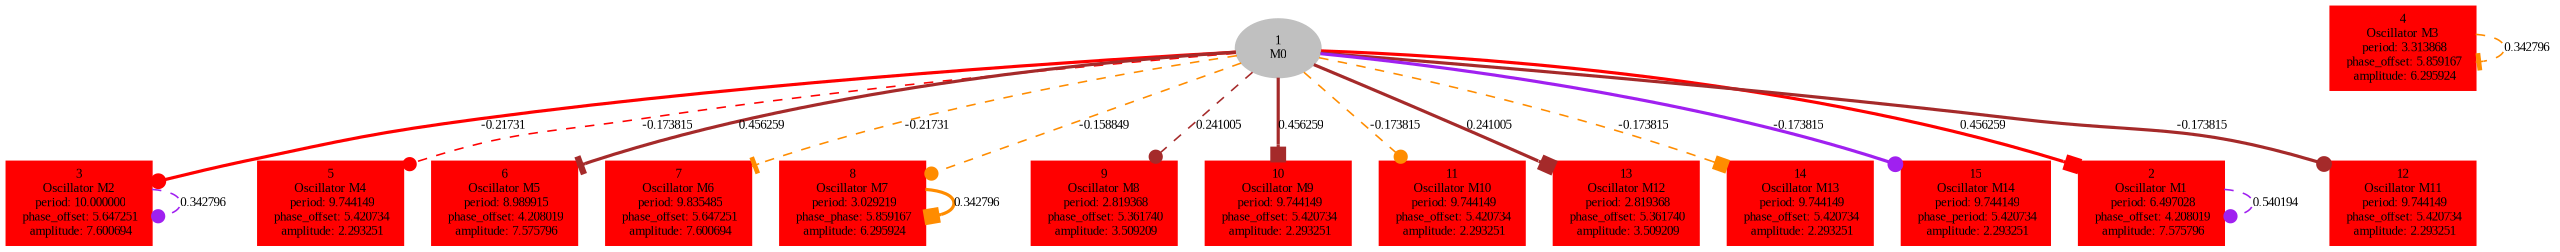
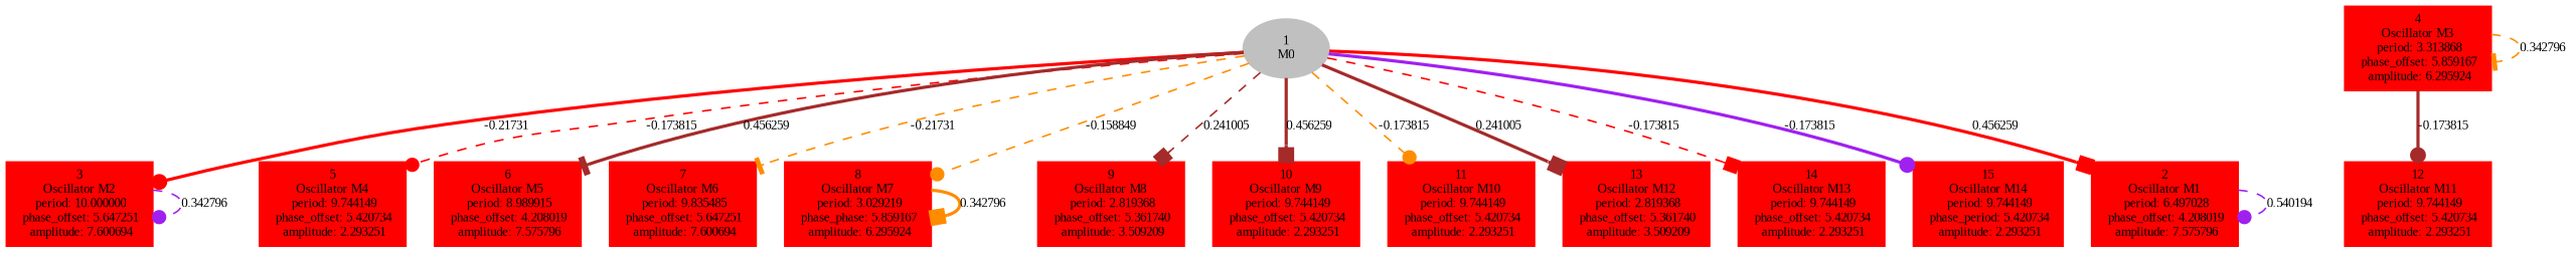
  digraph {
    fontname="Liberation Serif"
    forcelabels=true
    node [color=red fontname="Liberation Serif" fontsize=8 style=filled shape=box]
    edge [arrowhead=dot color=darkorange fontname="Liberation Serif" fontsize=8 style=dashed]
    n1 [color=grey label=<1<BR/>M0> shape=""]
    n2 [label=<2<BR />Oscillator M1<BR /> period: 6.497028<BR /> phase_offset: 4.208019<BR /> amplitude: 7.575796>]
    n3 [label=<3<BR />Oscillator M2<BR /> period: 10.000000<BR /> phase_offset: 5.647251<BR /> amplitude: 7.600694>]
    n4 [label=<5<BR />Oscillator M4<BR /> period: 9.744149<BR /> phase_offset: 5.420734<BR /> amplitude: 2.293251>]
    n5 [label=<6<BR />Oscillator M5<BR /> period: 8.989915<BR /> phase_offset: 4.208019<BR /> amplitude: 7.575796>]
    n6 [label=<7<BR />Oscillator M6<BR /> period: 9.835485<BR /> phase_offset: 5.647251<BR /> amplitude: 7.600694>]
    n7 [label=<8<BR />Oscillator M7<BR /> period: 3.029219<BR /> phase_phase: 5.859167<BR /> amplitude: 6.295924>]
    n8 [label=<9<BR />Oscillator M8<BR /> period: 2.819368<BR /> phase_offset: 5.361740<BR /> amplitude: 3.509209>]
    n9 [label=<10<BR />Oscillator M9<BR /> period: 9.744149<BR /> phase_offset: 5.420734<BR /> amplitude: 2.293251>]
    n10 [label=<11<BR />Oscillator M10<BR /> period: 9.744149<BR /> phase_offset: 5.420734<BR /> amplitude: 2.293251>]
    n11 [label=<12<BR />Oscillator M11<BR /> period: 9.744149<BR /> phase_offset: 5.420734<BR /> amplitude: 2.293251>]
    n12 [label=<13<BR />Oscillator M12<BR /> period: 2.819368<BR /> phase_offset: 5.361740<BR /> amplitude: 3.509209>]
    n13 [label=<14<BR />Oscillator M13<BR /> period: 9.744149<BR /> phase_offset: 5.420734<BR /> amplitude: 2.293251>]
    n14 [label=<15<BR />Oscillator M14<BR /> period: 9.744149<BR /> phase_period: 5.420734<BR /> amplitude: 2.293251>]
    n15 [label=<4<BR />Oscillator M3<BR /> period: 3.313868<BR /> phase_offset: 5.859167<BR /> amplitude: 6.295924>]
    n1 -> n2 [arrowhead=box color=red label="0.456259 " style=bold]
    n1 -> n3 [color=red label="-0.21731 " style=bold]
    n1 -> n4 [color=red label="-0.173815 "]
    n1 -> n5 [arrowhead=tee color=brown label="0.456259 " style=bold]
    n1 -> n6 [arrowhead=tee label="-0.21731 "]
    n1 -> n7 [label="-0.158849 "]
-   n1 -> n8 [color=brown label="0.241005 "]
+   n1 -> n8 [arrowhead=box color=brown label="0.241005 "]
    n1 -> n9 [arrowhead=box color=brown label="0.456259 " style=bold]
    n1 -> n10 [label="-0.173815 "]
-   n1 -> n11 [color=brown label="-0.173815 " style=bold]
+   n15 -> n11 [color=brown label="-0.173815 " style=bold]
    n1 -> n12 [arrowhead=box color=brown label="0.241005 " style=bold]
-   n1 -> n13 [arrowhead=box label="-0.173815 "]
+   n1 -> n13 [arrowhead=box color=red label="-0.173815 "]
    n1 -> n14 [color=purple label="-0.173815 " style=bold]
    n2 -> n2 [color=purple label="0.540194 "]
    n3 -> n3 [color=purple label="0.342796 "]
    n7 -> n7 [arrowhead=box label="0.342796 " style=bold]
    n15 -> n15 [arrowhead=tee label="0.342796 "]
  }
